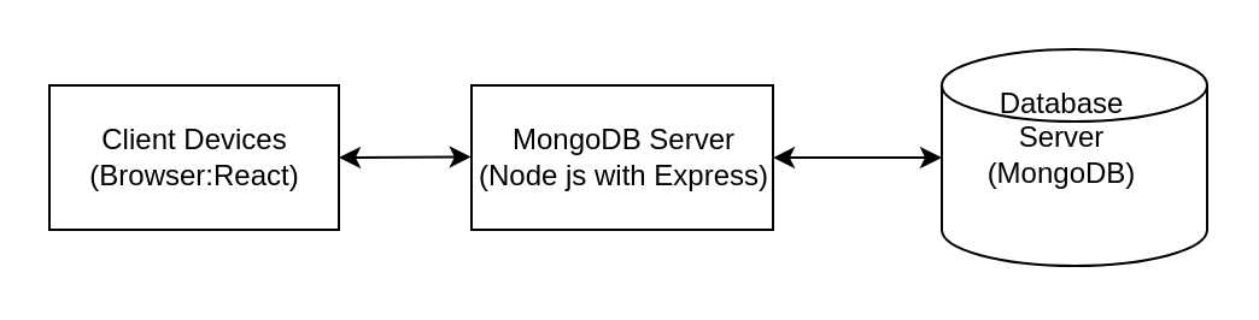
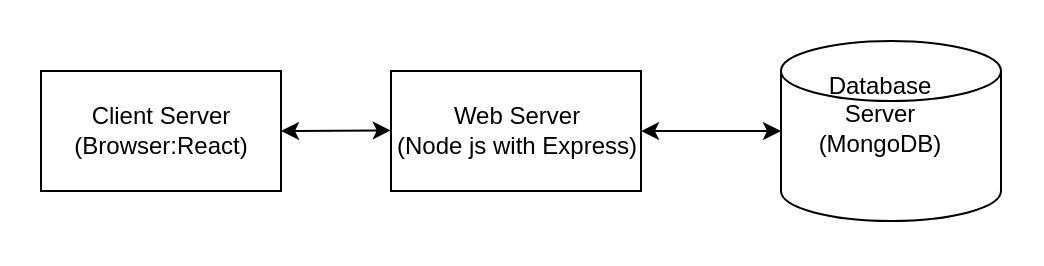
  <mxCell id="0" />
  <mxCell id="1" parent="0" />
  <mxCell id="2" value="" style="verticalLabelPosition=bottom;verticalAlign=top;html=1;shape=mxgraph.basic.rect;fillColor2=none;strokeWidth=1;size=20;indent=5;" vertex="1" parent="1"><mxGeometry x="20" y="35" width="120" height="60" as="geometry" /></mxCell>
- <mxCell id="3" value="Client Devices&lt;div&gt;(Browser:React)&lt;/div&gt;" style="text;html=1;align=center;verticalAlign=middle;resizable=0;points=[];autosize=1;strokeColor=none;fillColor=none;" vertex="1" parent="1"><mxGeometry x="25" y="45" width="110" height="40" as="geometry" /></mxCell>
+ <mxCell id="3" value="Client Server&lt;div&gt;(Browser:React)&lt;/div&gt;" style="text;html=1;align=center;verticalAlign=middle;resizable=0;points=[];autosize=1;strokeColor=none;fillColor=none;" vertex="1" parent="1"><mxGeometry x="25" y="45" width="110" height="40" as="geometry" /></mxCell>
  <mxCell id="4" value="&lt;br&gt;&lt;div&gt;&lt;br/&gt;&lt;/div&gt;" style="verticalLabelPosition=bottom;verticalAlign=top;html=1;shape=mxgraph.basic.rect;fillColor2=none;strokeWidth=1;size=20;indent=5;" vertex="1" parent="1"><mxGeometry x="195" y="35" width="125" height="60" as="geometry" /></mxCell>
  <mxCell id="5" value="" style="shape=cylinder3;whiteSpace=wrap;html=1;boundedLbl=1;backgroundOutline=1;size=15;" vertex="1" parent="1"><mxGeometry x="390" y="20" width="110" height="90" as="geometry" /></mxCell>
  <mxCell id="6" value="" style="endArrow=classic;startArrow=classic;html=1;rounded=0;entryX=-0.001;entryY=0.495;entryDx=0;entryDy=0;entryPerimeter=0;" edge="1" parent="1" target="4"><mxGeometry width="50" height="50" relative="1" as="geometry"><mxPoint x="140" y="65" as="sourcePoint" /><mxPoint x="195.72" y="57" as="targetPoint" /></mxGeometry></mxCell>
  <mxCell id="7" value="" style="endArrow=classic;startArrow=classic;html=1;rounded=0;entryX=0;entryY=0.5;entryDx=0;entryDy=0;entryPerimeter=0;" edge="1" parent="1" target="5"><mxGeometry width="50" height="50" relative="1" as="geometry"><mxPoint x="320" y="65.056" as="sourcePoint" /><mxPoint x="375" y="64.95" as="targetPoint" /></mxGeometry></mxCell>
- <mxCell id="8" value="MongoDB Server&lt;div&gt;(Node js with Express)&lt;/div&gt;" style="text;html=1;align=center;verticalAlign=middle;resizable=0;points=[];autosize=1;strokeColor=none;fillColor=none;" vertex="1" parent="1"><mxGeometry x="187.5" y="45" width="140" height="40" as="geometry" /></mxCell>
+ <mxCell id="8" value="Web Server&lt;div&gt;(Node js with Express)&lt;/div&gt;" style="text;html=1;align=center;verticalAlign=middle;resizable=0;points=[];autosize=1;strokeColor=none;fillColor=none;" vertex="1" parent="1"><mxGeometry x="187.5" y="45" width="140" height="40" as="geometry" /></mxCell>
  <mxCell id="9" value="Database Server&lt;div&gt;(MongoDB)&lt;/div&gt;" style="text;html=1;align=center;verticalAlign=middle;whiteSpace=wrap;rounded=0;" vertex="1" parent="1"><mxGeometry x="395" y="42" width="90" height="30" as="geometry" /></mxCell>
